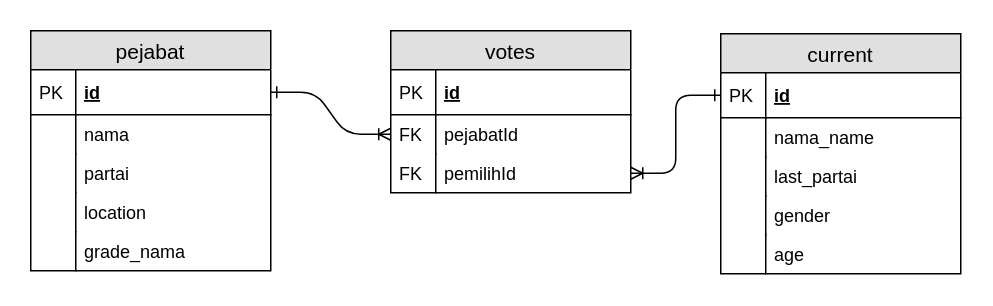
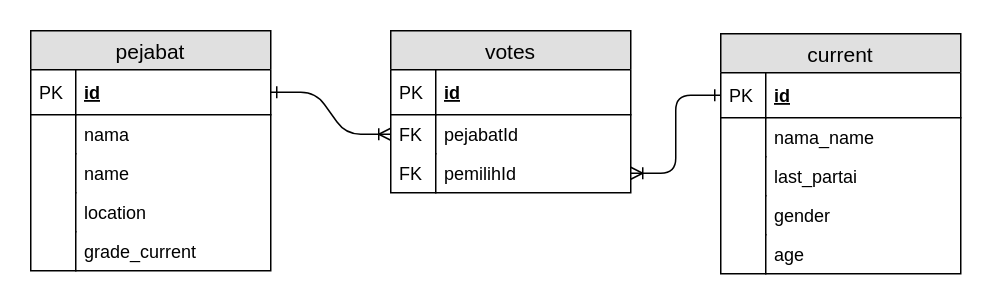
  <mxCell id="0" />
  <mxCell id="1" parent="0" />
  <mxCell id="2" value="pejabat" style="swimlane;fontStyle=0;childLayout=stackLayout;horizontal=1;startSize=26;fillColor=#e0e0e0;horizontalStack=0;resizeParent=1;resizeParentMax=0;resizeLast=0;collapsible=1;marginBottom=0;swimlaneFillColor=#ffffff;align=center;fontSize=14;" vertex="1" parent="1"><mxGeometry x="20" y="20" width="160" height="160" as="geometry" /></mxCell>
  <mxCell id="3" value="id" style="shape=partialRectangle;top=0;left=0;right=0;bottom=1;align=left;verticalAlign=middle;fillColor=none;spacingLeft=34;spacingRight=4;overflow=hidden;rotatable=0;points=[[0,0.5],[1,0.5]];portConstraint=eastwest;dropTarget=0;fontStyle=5;fontSize=12;" vertex="1" parent="2"><mxGeometry y="26" width="160" height="30" as="geometry" /></mxCell>
  <mxCell id="4" value="PK" style="shape=partialRectangle;top=0;left=0;bottom=0;fillColor=none;align=left;verticalAlign=middle;spacingLeft=4;spacingRight=4;overflow=hidden;rotatable=0;points=[];portConstraint=eastwest;part=1;fontSize=12;" vertex="1" connectable="0" parent="3"><mxGeometry width="30" height="30" as="geometry" /></mxCell>
  <mxCell id="5" value="nama" style="shape=partialRectangle;top=0;left=0;right=0;bottom=0;align=left;verticalAlign=top;fillColor=none;spacingLeft=34;spacingRight=4;overflow=hidden;rotatable=0;points=[[0,0.5],[1,0.5]];portConstraint=eastwest;dropTarget=0;fontSize=12;" vertex="1" parent="2"><mxGeometry y="56" width="160" height="26" as="geometry" /></mxCell>
  <mxCell id="6" value="" style="shape=partialRectangle;top=0;left=0;bottom=0;fillColor=none;align=left;verticalAlign=top;spacingLeft=4;spacingRight=4;overflow=hidden;rotatable=0;points=[];portConstraint=eastwest;part=1;fontSize=12;" vertex="1" connectable="0" parent="5"><mxGeometry width="30" height="26" as="geometry" /></mxCell>
- <mxCell id="7" value="partai" style="shape=partialRectangle;top=0;left=0;right=0;bottom=0;align=left;verticalAlign=top;fillColor=none;spacingLeft=34;spacingRight=4;overflow=hidden;rotatable=0;points=[[0,0.5],[1,0.5]];portConstraint=eastwest;dropTarget=0;fontSize=12;" vertex="1" parent="2"><mxGeometry y="82" width="160" height="26" as="geometry" /></mxCell>
+ <mxCell id="7" value="name" style="shape=partialRectangle;top=0;left=0;right=0;bottom=0;align=left;verticalAlign=top;fillColor=none;spacingLeft=34;spacingRight=4;overflow=hidden;rotatable=0;points=[[0,0.5],[1,0.5]];portConstraint=eastwest;dropTarget=0;fontSize=12;" vertex="1" parent="2"><mxGeometry y="82" width="160" height="26" as="geometry" /></mxCell>
  <mxCell id="8" value="" style="shape=partialRectangle;top=0;left=0;bottom=0;fillColor=none;align=left;verticalAlign=top;spacingLeft=4;spacingRight=4;overflow=hidden;rotatable=0;points=[];portConstraint=eastwest;part=1;fontSize=12;" vertex="1" connectable="0" parent="7"><mxGeometry width="30" height="26" as="geometry" /></mxCell>
  <mxCell id="9" value="location" style="shape=partialRectangle;top=0;left=0;right=0;bottom=0;align=left;verticalAlign=top;fillColor=none;spacingLeft=34;spacingRight=4;overflow=hidden;rotatable=0;points=[[0,0.5],[1,0.5]];portConstraint=eastwest;dropTarget=0;fontSize=12;" vertex="1" parent="2"><mxGeometry y="108" width="160" height="26" as="geometry" /></mxCell>
  <mxCell id="10" value="" style="shape=partialRectangle;top=0;left=0;bottom=0;fillColor=none;align=left;verticalAlign=top;spacingLeft=4;spacingRight=4;overflow=hidden;rotatable=0;points=[];portConstraint=eastwest;part=1;fontSize=12;" vertex="1" connectable="0" parent="9"><mxGeometry width="30" height="26" as="geometry" /></mxCell>
- <mxCell id="11" value="grade_nama" style="shape=partialRectangle;top=0;left=0;right=0;bottom=0;align=left;verticalAlign=top;fillColor=none;spacingLeft=34;spacingRight=4;overflow=hidden;rotatable=0;points=[[0,0.5],[1,0.5]];portConstraint=eastwest;dropTarget=0;fontSize=12;" vertex="1" parent="2"><mxGeometry y="134" width="160" height="26" as="geometry" /></mxCell>
+ <mxCell id="11" value="grade_current" style="shape=partialRectangle;top=0;left=0;right=0;bottom=0;align=left;verticalAlign=top;fillColor=none;spacingLeft=34;spacingRight=4;overflow=hidden;rotatable=0;points=[[0,0.5],[1,0.5]];portConstraint=eastwest;dropTarget=0;fontSize=12;" vertex="1" parent="2"><mxGeometry y="134" width="160" height="26" as="geometry" /></mxCell>
  <mxCell id="12" value="" style="shape=partialRectangle;top=0;left=0;bottom=0;fillColor=none;align=left;verticalAlign=top;spacingLeft=4;spacingRight=4;overflow=hidden;rotatable=0;points=[];portConstraint=eastwest;part=1;fontSize=12;" vertex="1" connectable="0" parent="11"><mxGeometry width="30" height="26" as="geometry" /></mxCell>
  <mxCell id="13" value="votes" style="swimlane;fontStyle=0;childLayout=stackLayout;horizontal=1;startSize=26;fillColor=#e0e0e0;horizontalStack=0;resizeParent=1;resizeParentMax=0;resizeLast=0;collapsible=1;marginBottom=0;swimlaneFillColor=#ffffff;align=center;fontSize=14;" vertex="1" parent="1"><mxGeometry x="260" y="20" width="160" height="108" as="geometry" /></mxCell>
  <mxCell id="14" value="id" style="shape=partialRectangle;top=0;left=0;right=0;bottom=1;align=left;verticalAlign=middle;fillColor=none;spacingLeft=34;spacingRight=4;overflow=hidden;rotatable=0;points=[[0,0.5],[1,0.5]];portConstraint=eastwest;dropTarget=0;fontStyle=5;fontSize=12;" vertex="1" parent="13"><mxGeometry y="26" width="160" height="30" as="geometry" /></mxCell>
  <mxCell id="15" value="PK" style="shape=partialRectangle;top=0;left=0;bottom=0;fillColor=none;align=left;verticalAlign=middle;spacingLeft=4;spacingRight=4;overflow=hidden;rotatable=0;points=[];portConstraint=eastwest;part=1;fontSize=12;" vertex="1" connectable="0" parent="14"><mxGeometry width="30" height="30" as="geometry" /></mxCell>
  <mxCell id="16" value="pejabatId" style="shape=partialRectangle;top=0;left=0;right=0;bottom=0;align=left;verticalAlign=top;fillColor=none;spacingLeft=34;spacingRight=4;overflow=hidden;rotatable=0;points=[[0,0.5],[1,0.5]];portConstraint=eastwest;dropTarget=0;fontSize=12;" vertex="1" parent="13"><mxGeometry y="56" width="160" height="26" as="geometry" /></mxCell>
  <mxCell id="17" value="FK" style="shape=partialRectangle;top=0;left=0;bottom=0;fillColor=none;align=left;verticalAlign=top;spacingLeft=4;spacingRight=4;overflow=hidden;rotatable=0;points=[];portConstraint=eastwest;part=1;fontSize=12;" vertex="1" connectable="0" parent="16"><mxGeometry width="30" height="26" as="geometry" /></mxCell>
  <mxCell id="18" value="pemilihId" style="shape=partialRectangle;top=0;left=0;right=0;bottom=0;align=left;verticalAlign=top;fillColor=none;spacingLeft=34;spacingRight=4;overflow=hidden;rotatable=0;points=[[0,0.5],[1,0.5]];portConstraint=eastwest;dropTarget=0;fontSize=12;" vertex="1" parent="13"><mxGeometry y="82" width="160" height="26" as="geometry" /></mxCell>
  <mxCell id="19" value="FK" style="shape=partialRectangle;top=0;left=0;bottom=0;fillColor=none;align=left;verticalAlign=top;spacingLeft=4;spacingRight=4;overflow=hidden;rotatable=0;points=[];portConstraint=eastwest;part=1;fontSize=12;" vertex="1" connectable="0" parent="18"><mxGeometry width="30" height="26" as="geometry" /></mxCell>
  <mxCell id="20" value="current" style="swimlane;fontStyle=0;childLayout=stackLayout;horizontal=1;startSize=26;fillColor=#e0e0e0;horizontalStack=0;resizeParent=1;resizeParentMax=0;resizeLast=0;collapsible=1;marginBottom=0;swimlaneFillColor=#ffffff;align=center;fontSize=14;" vertex="1" parent="1"><mxGeometry x="480" y="22" width="160" height="160" as="geometry" /></mxCell>
  <mxCell id="21" value="id" style="shape=partialRectangle;top=0;left=0;right=0;bottom=1;align=left;verticalAlign=middle;fillColor=none;spacingLeft=34;spacingRight=4;overflow=hidden;rotatable=0;points=[[0,0.5],[1,0.5]];portConstraint=eastwest;dropTarget=0;fontStyle=5;fontSize=12;" vertex="1" parent="20"><mxGeometry y="26" width="160" height="30" as="geometry" /></mxCell>
  <mxCell id="22" value="PK" style="shape=partialRectangle;top=0;left=0;bottom=0;fillColor=none;align=left;verticalAlign=middle;spacingLeft=4;spacingRight=4;overflow=hidden;rotatable=0;points=[];portConstraint=eastwest;part=1;fontSize=12;" vertex="1" connectable="0" parent="21"><mxGeometry width="30" height="30" as="geometry" /></mxCell>
  <mxCell id="23" value="nama_name" style="shape=partialRectangle;top=0;left=0;right=0;bottom=0;align=left;verticalAlign=top;fillColor=none;spacingLeft=34;spacingRight=4;overflow=hidden;rotatable=0;points=[[0,0.5],[1,0.5]];portConstraint=eastwest;dropTarget=0;fontSize=12;" vertex="1" parent="20"><mxGeometry y="56" width="160" height="26" as="geometry" /></mxCell>
  <mxCell id="24" value="" style="shape=partialRectangle;top=0;left=0;bottom=0;fillColor=none;align=left;verticalAlign=top;spacingLeft=4;spacingRight=4;overflow=hidden;rotatable=0;points=[];portConstraint=eastwest;part=1;fontSize=12;" vertex="1" connectable="0" parent="23"><mxGeometry width="30" height="26" as="geometry" /></mxCell>
  <mxCell id="25" value="last_partai" style="shape=partialRectangle;top=0;left=0;right=0;bottom=0;align=left;verticalAlign=top;fillColor=none;spacingLeft=34;spacingRight=4;overflow=hidden;rotatable=0;points=[[0,0.5],[1,0.5]];portConstraint=eastwest;dropTarget=0;fontSize=12;" vertex="1" parent="20"><mxGeometry y="82" width="160" height="26" as="geometry" /></mxCell>
  <mxCell id="26" value="" style="shape=partialRectangle;top=0;left=0;bottom=0;fillColor=none;align=left;verticalAlign=top;spacingLeft=4;spacingRight=4;overflow=hidden;rotatable=0;points=[];portConstraint=eastwest;part=1;fontSize=12;" vertex="1" connectable="0" parent="25"><mxGeometry width="30" height="26" as="geometry" /></mxCell>
  <mxCell id="27" value="gender" style="shape=partialRectangle;top=0;left=0;right=0;bottom=0;align=left;verticalAlign=top;fillColor=none;spacingLeft=34;spacingRight=4;overflow=hidden;rotatable=0;points=[[0,0.5],[1,0.5]];portConstraint=eastwest;dropTarget=0;fontSize=12;" vertex="1" parent="20"><mxGeometry y="108" width="160" height="26" as="geometry" /></mxCell>
  <mxCell id="28" value="" style="shape=partialRectangle;top=0;left=0;bottom=0;fillColor=none;align=left;verticalAlign=top;spacingLeft=4;spacingRight=4;overflow=hidden;rotatable=0;points=[];portConstraint=eastwest;part=1;fontSize=12;" vertex="1" connectable="0" parent="27"><mxGeometry width="30" height="26" as="geometry" /></mxCell>
  <mxCell id="29" value="age" style="shape=partialRectangle;top=0;left=0;right=0;bottom=0;align=left;verticalAlign=top;fillColor=none;spacingLeft=34;spacingRight=4;overflow=hidden;rotatable=0;points=[[0,0.5],[1,0.5]];portConstraint=eastwest;dropTarget=0;fontSize=12;" vertex="1" parent="20"><mxGeometry y="134" width="160" height="26" as="geometry" /></mxCell>
  <mxCell id="30" value="" style="shape=partialRectangle;top=0;left=0;bottom=0;fillColor=none;align=left;verticalAlign=top;spacingLeft=4;spacingRight=4;overflow=hidden;rotatable=0;points=[];portConstraint=eastwest;part=1;fontSize=12;" vertex="1" connectable="0" parent="29"><mxGeometry width="30" height="26" as="geometry" /></mxCell>
  <mxCell id="31" value="" style="edgeStyle=entityRelationEdgeStyle;fontSize=12;html=1;endArrow=ERoneToMany;exitX=1;exitY=0.5;exitDx=0;exitDy=0;entryX=0;entryY=0.5;entryDx=0;entryDy=0;startArrow=ERone;startFill=0;" edge="1" parent="1" source="3" target="16"><mxGeometry width="100" height="100" relative="1" as="geometry"><mxPoint x="40" y="302" as="sourcePoint" /><mxPoint x="140" y="202" as="targetPoint" /></mxGeometry></mxCell>
  <mxCell id="32" value="" style="edgeStyle=orthogonalEdgeStyle;fontSize=12;html=1;endArrow=ERoneToMany;entryX=1;entryY=0.5;entryDx=0;entryDy=0;exitX=0;exitY=0.5;exitDx=0;exitDy=0;startArrow=ERone;startFill=0;" edge="1" parent="1" source="21" target="18"><mxGeometry width="100" height="100" relative="1" as="geometry"><mxPoint x="270" y="278" as="sourcePoint" /><mxPoint x="370" y="178" as="targetPoint" /></mxGeometry></mxCell>
